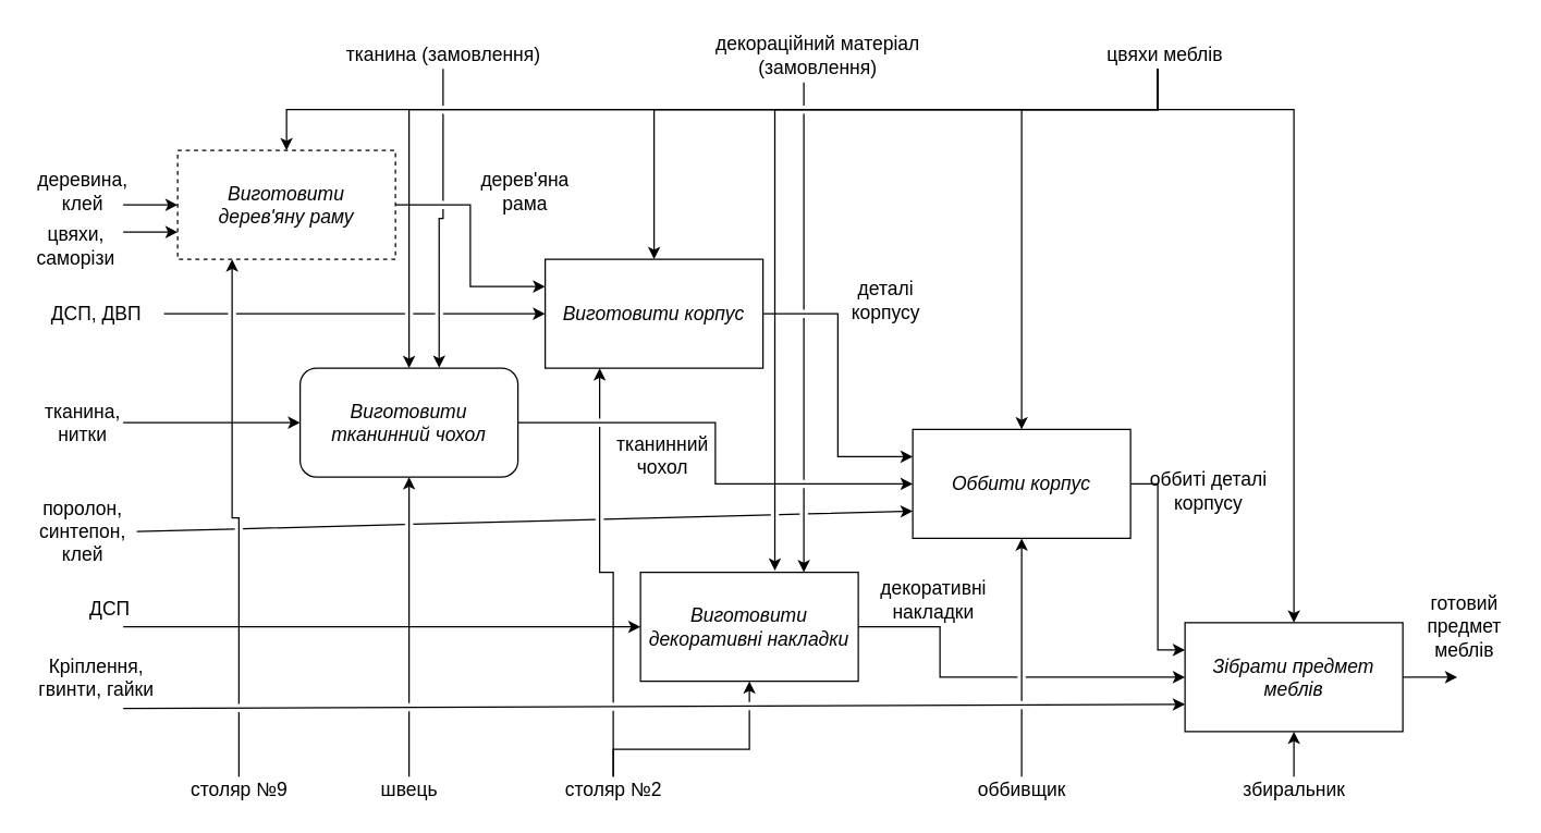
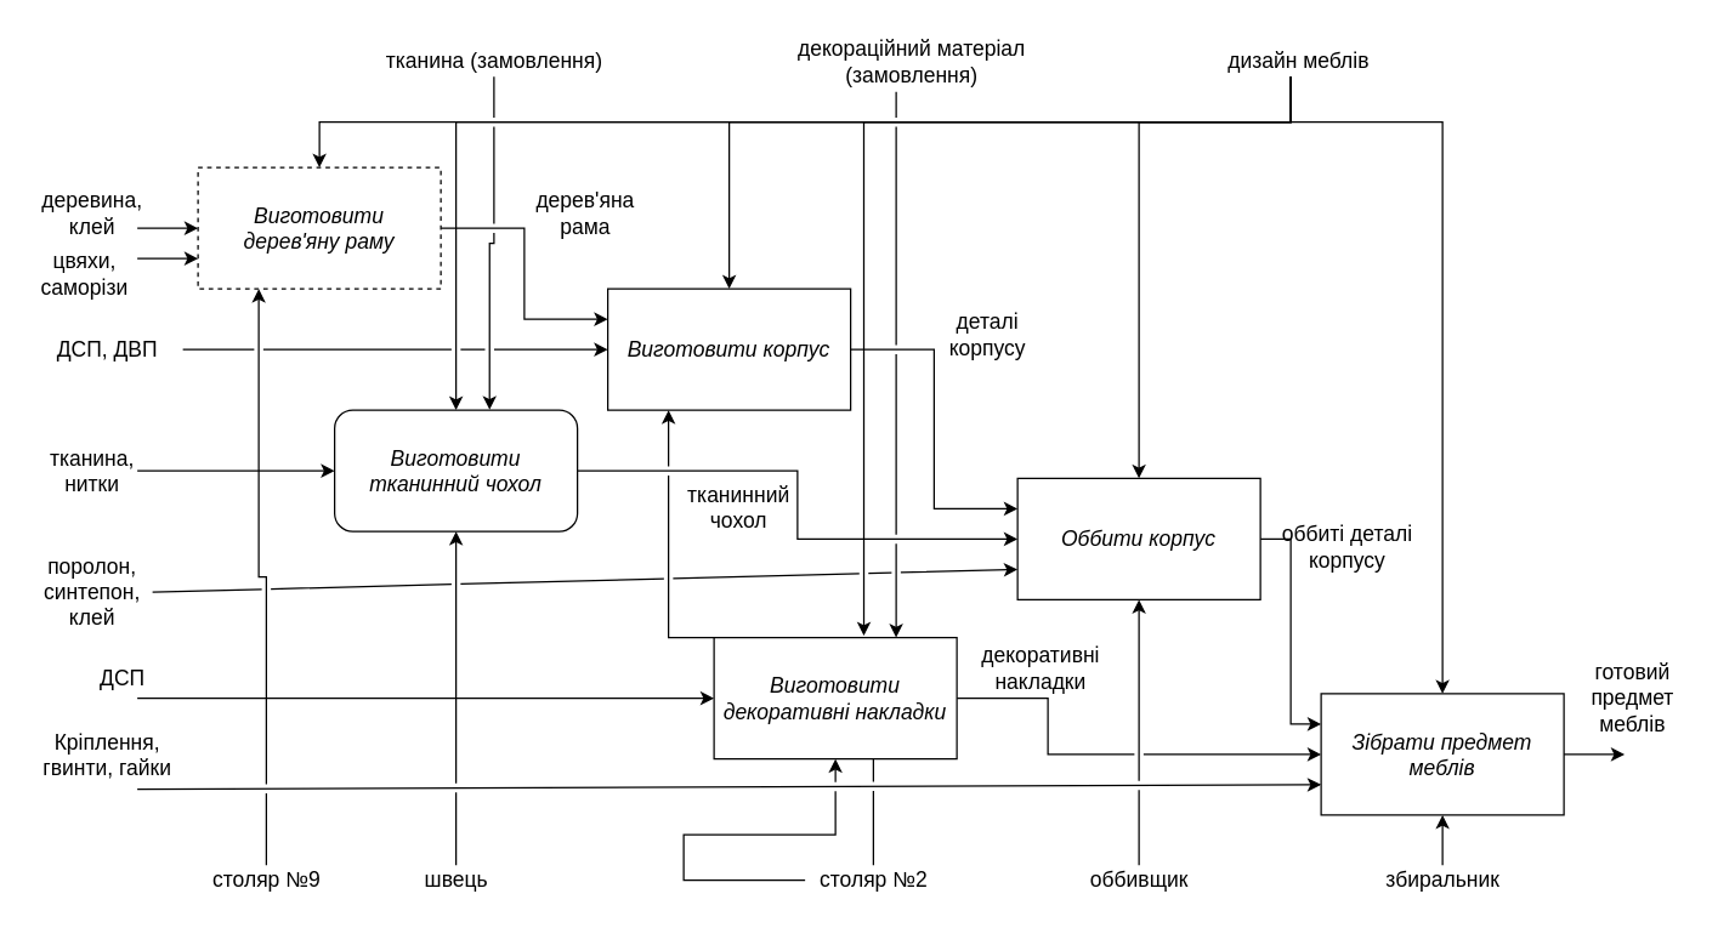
  <mxCell id="0" />
  <mxCell id="1" parent="0" />
  <mxCell id="2" style="edgeStyle=orthogonalEdgeStyle;rounded=0;orthogonalLoop=1;jettySize=auto;html=1;entryX=0.5;entryY=0;entryDx=0;entryDy=0;fontSize=14;jumpStyle=gap;" edge="1" parent="1" source="18" target="7"><mxGeometry relative="1" as="geometry"><Array as="points"><mxPoint x="850" y="80" /><mxPoint x="300" y="80" /></Array></mxGeometry></mxCell>
  <mxCell id="3" style="edgeStyle=orthogonalEdgeStyle;rounded=0;jumpStyle=gap;orthogonalLoop=1;jettySize=auto;html=1;entryX=0.5;entryY=0;entryDx=0;entryDy=0;fontSize=14;" edge="1" parent="1" source="18" target="11"><mxGeometry relative="1" as="geometry"><Array as="points"><mxPoint x="850" y="80" /><mxPoint x="480" y="80" /></Array></mxGeometry></mxCell>
  <mxCell id="4" style="edgeStyle=orthogonalEdgeStyle;rounded=0;jumpStyle=gap;orthogonalLoop=1;jettySize=auto;html=1;entryX=0.617;entryY=-0.015;entryDx=0;entryDy=0;entryPerimeter=0;fontSize=14;" edge="1" parent="1" source="18" target="43"><mxGeometry relative="1" as="geometry"><Array as="points"><mxPoint x="850" y="80" /><mxPoint x="569" y="80" /></Array></mxGeometry></mxCell>
  <mxCell id="5" value="" style="endArrow=classic;html=1;rounded=0;fontSize=14;entryX=0.5;entryY=0;entryDx=0;entryDy=0;edgeStyle=orthogonalEdgeStyle;" edge="1" parent="1" source="18" target="9"><mxGeometry width="50" height="50" relative="1" as="geometry"><mxPoint x="556" y="120" as="sourcePoint" /><mxPoint x="250" y="40" as="targetPoint" /><Array as="points"><mxPoint x="850" y="80" /><mxPoint x="210" y="80" /></Array></mxGeometry></mxCell>
  <mxCell id="6" style="edgeStyle=orthogonalEdgeStyle;rounded=0;orthogonalLoop=1;jettySize=auto;html=1;exitX=1;exitY=0.5;exitDx=0;exitDy=0;entryX=0;entryY=0.5;entryDx=0;entryDy=0;fontSize=14;" edge="1" parent="1" source="7" target="13"><mxGeometry relative="1" as="geometry" /></mxCell>
  <mxCell id="7" value="Виготовити&lt;br&gt;тканинний чохол" style="whiteSpace=wrap;html=1;fontSize=14;fontStyle=2;rounded=1;" vertex="1" parent="1"><mxGeometry x="220" y="270" width="160" height="80" as="geometry" /></mxCell>
  <mxCell id="8" style="edgeStyle=orthogonalEdgeStyle;rounded=0;orthogonalLoop=1;jettySize=auto;html=1;exitX=1;exitY=0.5;exitDx=0;exitDy=0;entryX=0;entryY=0.25;entryDx=0;entryDy=0;fontSize=14;" edge="1" parent="1" source="9" target="11"><mxGeometry relative="1" as="geometry" /></mxCell>
  <mxCell id="9" value="Виготовити &lt;br&gt;дерев'яну раму" style="rounded=0;whiteSpace=wrap;html=1;fontSize=14;fontStyle=2;dashed=1;" vertex="1" parent="1"><mxGeometry x="130" y="110" width="160" height="80" as="geometry" /></mxCell>
  <mxCell id="10" style="edgeStyle=orthogonalEdgeStyle;rounded=0;orthogonalLoop=1;jettySize=auto;html=1;exitX=1;exitY=0.5;exitDx=0;exitDy=0;entryX=0;entryY=0.25;entryDx=0;entryDy=0;fontSize=14;" edge="1" parent="1" source="11" target="13"><mxGeometry relative="1" as="geometry" /></mxCell>
  <mxCell id="11" value="Виготовити корпус" style="rounded=0;whiteSpace=wrap;html=1;fontSize=14;fontStyle=2" vertex="1" parent="1"><mxGeometry x="400" y="190" width="160" height="80" as="geometry" /></mxCell>
  <mxCell id="12" style="edgeStyle=orthogonalEdgeStyle;rounded=0;orthogonalLoop=1;jettySize=auto;html=1;exitX=1;exitY=0.5;exitDx=0;exitDy=0;entryX=0;entryY=0.25;entryDx=0;entryDy=0;fontSize=14;" edge="1" parent="1" source="13" target="14"><mxGeometry relative="1" as="geometry" /></mxCell>
  <mxCell id="13" value="Оббити корпус" style="rounded=0;whiteSpace=wrap;html=1;fontSize=14;fontStyle=2" vertex="1" parent="1"><mxGeometry x="670" y="315" width="160" height="80" as="geometry" /></mxCell>
  <mxCell id="14" value="Зібрати предмет &lt;br&gt;меблів" style="rounded=0;whiteSpace=wrap;html=1;fontSize=14;fontStyle=2" vertex="1" parent="1"><mxGeometry x="870" y="457" width="160" height="80" as="geometry" /></mxCell>
  <mxCell id="15" value="" style="endArrow=classic;html=1;rounded=0;fontSize=14;entryX=0;entryY=0.75;entryDx=0;entryDy=0;" edge="1" parent="1" target="14"><mxGeometry width="50" height="50" relative="1" as="geometry"><mxPoint x="90" y="520" as="sourcePoint" /><mxPoint x="230" y="470" as="targetPoint" /></mxGeometry></mxCell>
  <mxCell id="16" style="edgeStyle=orthogonalEdgeStyle;rounded=0;jumpStyle=gap;orthogonalLoop=1;jettySize=auto;html=1;entryX=0.5;entryY=0;entryDx=0;entryDy=0;fontSize=14;" edge="1" parent="1" source="18" target="13"><mxGeometry relative="1" as="geometry"><Array as="points"><mxPoint x="850" y="80" /><mxPoint x="750" y="80" /></Array></mxGeometry></mxCell>
  <mxCell id="17" style="edgeStyle=orthogonalEdgeStyle;rounded=0;jumpStyle=gap;orthogonalLoop=1;jettySize=auto;html=1;entryX=0.5;entryY=0;entryDx=0;entryDy=0;fontSize=14;" edge="1" parent="1" source="18" target="14"><mxGeometry relative="1" as="geometry"><Array as="points"><mxPoint x="850" y="80" /><mxPoint x="950" y="80" /></Array></mxGeometry></mxCell>
- <mxCell id="18" value="цвяхи меблів" style="text;html=1;align=center;verticalAlign=middle;resizable=0;points=[];autosize=1;strokeColor=none;fillColor=none;fontSize=14;" vertex="1" parent="1"><mxGeometry x="800" y="30" width="110" height="20" as="geometry" /></mxCell>
+ <mxCell id="18" value="дизайн меблів" style="text;html=1;align=center;verticalAlign=middle;resizable=0;points=[];autosize=1;strokeColor=none;fillColor=none;fontSize=14;" vertex="1" parent="1"><mxGeometry x="800" y="30" width="110" height="20" as="geometry" /></mxCell>
  <mxCell id="19" style="edgeStyle=orthogonalEdgeStyle;rounded=0;jumpStyle=gap;orthogonalLoop=1;jettySize=auto;html=1;entryX=0.25;entryY=1;entryDx=0;entryDy=0;fontSize=14;" edge="1" parent="1" source="20" target="9"><mxGeometry relative="1" as="geometry" /></mxCell>
  <mxCell id="20" value="столяр №9" style="text;html=1;align=center;verticalAlign=middle;resizable=0;points=[];autosize=1;strokeColor=none;fillColor=none;fontSize=14;" vertex="1" parent="1"><mxGeometry x="130" y="570" width="90" height="20" as="geometry" /></mxCell>
  <mxCell id="21" style="edgeStyle=orthogonalEdgeStyle;rounded=0;jumpStyle=gap;orthogonalLoop=1;jettySize=auto;html=1;entryX=0.5;entryY=1;entryDx=0;entryDy=0;fontSize=14;" edge="1" parent="1" source="22" target="7"><mxGeometry relative="1" as="geometry" /></mxCell>
  <mxCell id="22" value="швець" style="text;html=1;align=center;verticalAlign=middle;resizable=0;points=[];autosize=1;strokeColor=none;fillColor=none;fontSize=14;" vertex="1" parent="1"><mxGeometry x="270" y="570" width="60" height="20" as="geometry" /></mxCell>
  <mxCell id="23" value="" style="endArrow=classic;html=1;rounded=0;fontSize=14;entryX=0;entryY=0.5;entryDx=0;entryDy=0;" edge="1" parent="1" target="7"><mxGeometry width="50" height="50" relative="1" as="geometry"><mxPoint x="90" y="310" as="sourcePoint" /><mxPoint x="170" y="250" as="targetPoint" /></mxGeometry></mxCell>
  <mxCell id="24" style="edgeStyle=orthogonalEdgeStyle;rounded=0;jumpStyle=gap;orthogonalLoop=1;jettySize=auto;html=1;entryX=0.25;entryY=1;entryDx=0;entryDy=0;fontSize=14;" edge="1" parent="1" source="26" target="11"><mxGeometry relative="1" as="geometry" /></mxCell>
  <mxCell id="25" style="edgeStyle=orthogonalEdgeStyle;rounded=0;jumpStyle=gap;orthogonalLoop=1;jettySize=auto;html=1;entryX=0.5;entryY=1;entryDx=0;entryDy=0;fontSize=14;" edge="1" parent="1" source="26" target="43"><mxGeometry relative="1" as="geometry"><Array as="points"><mxPoint x="450" y="550" /><mxPoint x="550" y="550" /></Array></mxGeometry></mxCell>
- <mxCell id="26" value="столяр №2" style="text;html=1;align=center;verticalAlign=middle;resizable=0;points=[];autosize=1;strokeColor=none;fillColor=none;fontSize=14;" vertex="1" parent="1"><mxGeometry x="405" y="570" width="90" height="20" as="geometry" /></mxCell>
+ <mxCell id="26" value="столяр №2" style="text;html=1;align=center;verticalAlign=middle;resizable=0;points=[];autosize=1;strokeColor=none;fillColor=none;fontSize=14;" vertex="1" parent="1"><mxGeometry x="530" y="570" width="90" height="20" as="geometry" /></mxCell>
  <mxCell id="27" style="edgeStyle=orthogonalEdgeStyle;rounded=0;jumpStyle=gap;orthogonalLoop=1;jettySize=auto;html=1;entryX=0.5;entryY=1;entryDx=0;entryDy=0;fontSize=14;" edge="1" parent="1" source="28" target="13"><mxGeometry relative="1" as="geometry" /></mxCell>
  <mxCell id="28" value="оббивщик" style="text;html=1;align=center;verticalAlign=middle;resizable=0;points=[];autosize=1;strokeColor=none;fillColor=none;fontSize=14;" vertex="1" parent="1"><mxGeometry x="710" y="570" width="80" height="20" as="geometry" /></mxCell>
  <mxCell id="29" value="" style="endArrow=classic;html=1;rounded=0;fontSize=14;exitX=1;exitY=0.5;exitDx=0;exitDy=0;" edge="1" parent="1" source="14"><mxGeometry width="50" height="50" relative="1" as="geometry"><mxPoint x="1010" y="460" as="sourcePoint" /><mxPoint x="1070" y="497" as="targetPoint" /></mxGeometry></mxCell>
  <mxCell id="30" value="готовий &lt;br&gt;предмет &lt;br&gt;меблів" style="text;html=1;align=center;verticalAlign=middle;resizable=0;points=[];autosize=1;strokeColor=none;fillColor=none;fontSize=14;" vertex="1" parent="1"><mxGeometry x="1040" y="430" width="70" height="60" as="geometry" /></mxCell>
  <mxCell id="31" value="оббиті деталі &lt;br&gt;корпусу" style="text;html=1;align=center;verticalAlign=middle;resizable=0;points=[];autosize=1;strokeColor=none;fillColor=none;fontSize=14;" vertex="1" parent="1"><mxGeometry x="837" y="340" width="100" height="40" as="geometry" /></mxCell>
  <mxCell id="32" value="деталі&lt;br&gt;корпусу" style="text;html=1;align=center;verticalAlign=middle;resizable=0;points=[];autosize=1;strokeColor=none;fillColor=none;fontSize=14;" vertex="1" parent="1"><mxGeometry x="615" y="200" width="70" height="40" as="geometry" /></mxCell>
  <mxCell id="33" value="дерев'яна&lt;br&gt;рама" style="text;html=1;align=center;verticalAlign=middle;resizable=0;points=[];autosize=1;strokeColor=none;fillColor=none;fontSize=14;" vertex="1" parent="1"><mxGeometry x="345" y="120" width="80" height="40" as="geometry" /></mxCell>
  <mxCell id="34" value="тканинний &lt;br&gt;чохол" style="text;html=1;align=center;verticalAlign=middle;resizable=0;points=[];autosize=1;strokeColor=none;fillColor=none;fontSize=14;" vertex="1" parent="1"><mxGeometry x="446" y="314" width="80" height="40" as="geometry" /></mxCell>
  <mxCell id="35" value="" style="endArrow=classic;html=1;rounded=0;fontSize=14;entryX=0;entryY=0.5;entryDx=0;entryDy=0;" edge="1" parent="1" target="9"><mxGeometry width="50" height="50" relative="1" as="geometry"><mxPoint x="90" y="150" as="sourcePoint" /><mxPoint x="90" y="150" as="targetPoint" /></mxGeometry></mxCell>
  <mxCell id="36" value="деревина,&lt;br&gt;клей" style="text;html=1;align=center;verticalAlign=middle;resizable=0;points=[];autosize=1;strokeColor=none;fillColor=none;fontSize=14;" vertex="1" parent="1"><mxGeometry x="20" y="120" width="80" height="40" as="geometry" /></mxCell>
  <mxCell id="37" value="" style="endArrow=classic;html=1;rounded=0;fontSize=14;entryX=0;entryY=0.75;entryDx=0;entryDy=0;" edge="1" parent="1" target="9"><mxGeometry width="50" height="50" relative="1" as="geometry"><mxPoint x="90" y="170" as="sourcePoint" /><mxPoint x="110" y="170" as="targetPoint" /></mxGeometry></mxCell>
  <mxCell id="38" value="цвяхи, &lt;br&gt;саморізи" style="text;html=1;align=center;verticalAlign=middle;resizable=0;points=[];autosize=1;strokeColor=none;fillColor=none;fontSize=14;" vertex="1" parent="1"><mxGeometry x="20" y="160" width="70" height="40" as="geometry" /></mxCell>
  <mxCell id="39" style="edgeStyle=orthogonalEdgeStyle;rounded=0;jumpStyle=gap;orthogonalLoop=1;jettySize=auto;html=1;entryX=0.638;entryY=-0.004;entryDx=0;entryDy=0;fontSize=14;entryPerimeter=0;" edge="1" parent="1" source="40" target="7"><mxGeometry relative="1" as="geometry" /></mxCell>
  <mxCell id="40" value="тканина (замовлення)" style="text;html=1;align=center;verticalAlign=middle;resizable=0;points=[];autosize=1;strokeColor=none;fillColor=none;fontSize=14;" vertex="1" parent="1"><mxGeometry x="245" y="30" width="160" height="20" as="geometry" /></mxCell>
  <mxCell id="41" value="декораційний матеріал&lt;br&gt;(замовлення)" style="text;html=1;align=center;verticalAlign=middle;resizable=0;points=[];autosize=1;strokeColor=none;fillColor=none;fontSize=14;" vertex="1" parent="1"><mxGeometry x="515" y="20" width="170" height="40" as="geometry" /></mxCell>
  <mxCell id="42" style="edgeStyle=orthogonalEdgeStyle;rounded=0;jumpStyle=gap;orthogonalLoop=1;jettySize=auto;html=1;exitX=1;exitY=0.5;exitDx=0;exitDy=0;entryX=0;entryY=0.5;entryDx=0;entryDy=0;fontSize=14;" edge="1" parent="1" source="43" target="14"><mxGeometry relative="1" as="geometry"><Array as="points"><mxPoint x="690" y="460" /><mxPoint x="690" y="497" /></Array></mxGeometry></mxCell>
  <mxCell id="43" value="Виготовити &lt;br&gt;декоративні накладки" style="rounded=0;whiteSpace=wrap;html=1;fontSize=14;fontStyle=2" vertex="1" parent="1"><mxGeometry x="470" y="420" width="160" height="80" as="geometry" /></mxCell>
  <mxCell id="44" style="edgeStyle=orthogonalEdgeStyle;rounded=0;jumpStyle=gap;orthogonalLoop=1;jettySize=auto;html=1;entryX=0.75;entryY=0;entryDx=0;entryDy=0;fontSize=14;" edge="1" parent="1" source="41" target="43"><mxGeometry relative="1" as="geometry"><Array as="points"><mxPoint x="590" y="120" /><mxPoint x="590" y="120" /></Array></mxGeometry></mxCell>
  <mxCell id="45" value="декоративні &lt;br&gt;накладки" style="text;html=1;align=center;verticalAlign=middle;resizable=0;points=[];autosize=1;strokeColor=none;fillColor=none;fontSize=14;" vertex="1" parent="1"><mxGeometry x="640" y="420" width="90" height="40" as="geometry" /></mxCell>
  <mxCell id="46" value="" style="endArrow=classic;html=1;rounded=0;fontSize=14;entryX=0;entryY=0.5;entryDx=0;entryDy=0;" edge="1" parent="1" target="43"><mxGeometry width="50" height="50" relative="1" as="geometry"><mxPoint x="90" y="460" as="sourcePoint" /><mxPoint x="220" y="470" as="targetPoint" /></mxGeometry></mxCell>
  <mxCell id="47" value="ДСП" style="text;html=1;align=center;verticalAlign=middle;resizable=0;points=[];autosize=1;strokeColor=none;fillColor=none;fontSize=14;" vertex="1" parent="1"><mxGeometry x="55" y="437" width="50" height="20" as="geometry" /></mxCell>
  <mxCell id="48" value="Кріплення, &lt;br&gt;гвинти, гайки" style="text;html=1;align=center;verticalAlign=middle;resizable=0;points=[];autosize=1;strokeColor=none;fillColor=none;fontSize=14;" vertex="1" parent="1"><mxGeometry x="20" y="477" width="100" height="40" as="geometry" /></mxCell>
  <mxCell id="49" value="" style="endArrow=classic;html=1;rounded=0;fontSize=14;jumpStyle=gap;entryX=0;entryY=0.5;entryDx=0;entryDy=0;" edge="1" parent="1" target="11"><mxGeometry width="50" height="50" relative="1" as="geometry"><mxPoint x="120" y="230" as="sourcePoint" /><mxPoint x="190" y="240" as="targetPoint" /></mxGeometry></mxCell>
  <mxCell id="50" value="ДСП, ДВП" style="text;html=1;align=center;verticalAlign=middle;resizable=0;points=[];autosize=1;strokeColor=none;fillColor=none;fontSize=14;" vertex="1" parent="1"><mxGeometry x="30" y="220" width="80" height="20" as="geometry" /></mxCell>
  <mxCell id="51" value="тканина, &lt;br&gt;нитки" style="text;html=1;align=center;verticalAlign=middle;resizable=0;points=[];autosize=1;strokeColor=none;fillColor=none;fontSize=14;" vertex="1" parent="1"><mxGeometry x="25" y="290" width="70" height="40" as="geometry" /></mxCell>
  <mxCell id="52" value="" style="endArrow=classic;html=1;rounded=0;fontSize=14;jumpStyle=gap;entryX=0;entryY=0.75;entryDx=0;entryDy=0;" edge="1" parent="1" target="13"><mxGeometry width="50" height="50" relative="1" as="geometry"><mxPoint x="100" y="390" as="sourcePoint" /><mxPoint x="140" y="370" as="targetPoint" /></mxGeometry></mxCell>
  <mxCell id="53" value="поролон, &lt;br&gt;синтепон, &lt;br&gt;клей" style="text;html=1;align=center;verticalAlign=middle;resizable=0;points=[];autosize=1;strokeColor=none;fillColor=none;fontSize=14;" vertex="1" parent="1"><mxGeometry x="20" y="360" width="80" height="60" as="geometry" /></mxCell>
  <mxCell id="54" style="edgeStyle=orthogonalEdgeStyle;rounded=0;jumpStyle=gap;orthogonalLoop=1;jettySize=auto;html=1;entryX=0.5;entryY=1;entryDx=0;entryDy=0;fontSize=14;" edge="1" parent="1" source="55" target="14"><mxGeometry relative="1" as="geometry" /></mxCell>
  <mxCell id="55" value="збиральник" style="text;html=1;align=center;verticalAlign=middle;resizable=0;points=[];autosize=1;strokeColor=none;fillColor=none;fontSize=14;" vertex="1" parent="1"><mxGeometry x="905" y="570" width="90" height="20" as="geometry" /></mxCell>
